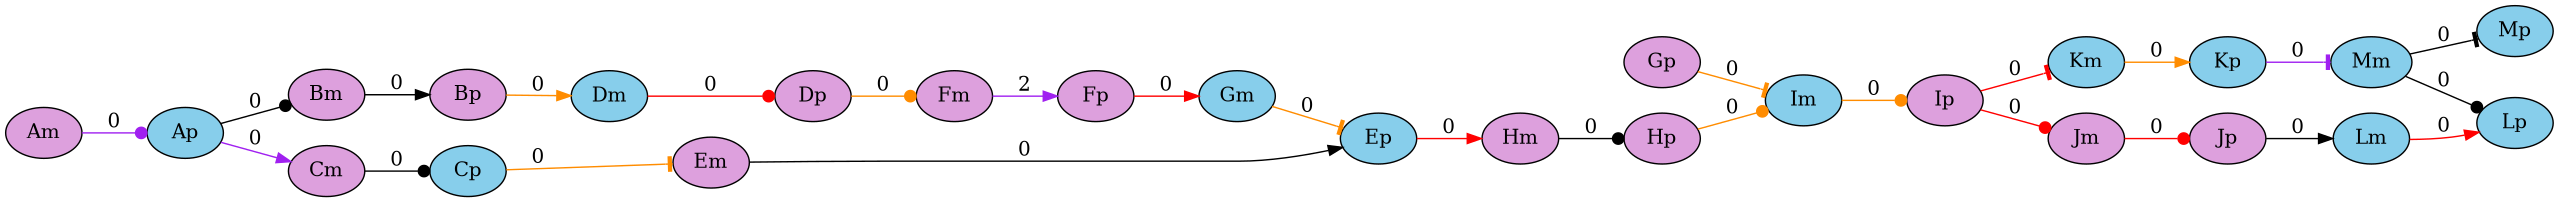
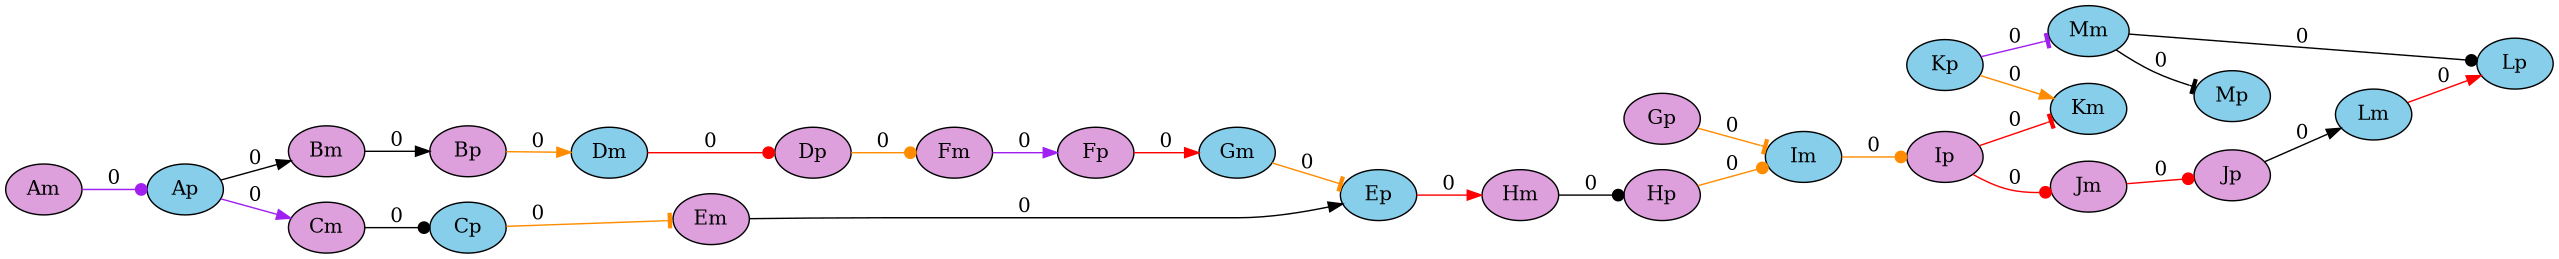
  digraph {
    rankdir=LR
    node [fillcolor=plum style=filled]
    edge [arrowhead=dot color=black]
    Ap [fillcolor=skyblue]
    Am
    Bm
    Cm
    Bp
    Cp [fillcolor=skyblue]
    Dm [fillcolor=skyblue]
    Em
    Dp
    Fm
    Ep [fillcolor=skyblue]
    Hm
    Fp
    Gm [fillcolor=skyblue]
    Hp
    Im [fillcolor=skyblue]
    Gp
    Ip
    Km [fillcolor=skyblue]
    Jm
    Kp [fillcolor=skyblue]
    Jp
    Mm [fillcolor=skyblue]
    Lm [fillcolor=skyblue]
    Mp [fillcolor=skyblue]
    Lp [fillcolor=skyblue]
-   Ap -> Bm [label=0]
+   Ap -> Bm [arrowhead=normal label=0]
    Ap -> Cm [arrowhead=normal color=purple label=0]
    Am -> Ap [color=purple label=0]
    Bm -> Bp [arrowhead=normal label=0]
    Cm -> Cp [label=0]
    Bp -> Dm [arrowhead=normal color=darkorange label=0]
    Cp -> Em [arrowhead=tee color=darkorange label=0]
    Dm -> Dp [color=red label=0]
    Em -> Ep [arrowhead=normal label=0]
    Dp -> Fm [color=darkorange label=0]
-   Fm -> Fp [arrowhead=normal color=purple label=2]
+   Fm -> Fp [arrowhead=normal color=purple label=0]
    Ep -> Hm [arrowhead=normal color=red label=0]
    Hm -> Hp [label=0]
    Fp -> Gm [arrowhead=normal color=red label=0]
    Gm -> Ep [arrowhead=tee color=darkorange label=0]
    Hp -> Im [color=darkorange label=0]
    Im -> Ip [color=darkorange label=0]
    Gp -> Im [arrowhead=tee color=darkorange label=0]
    Ip -> Km [arrowhead=tee color=red label=0]
    Ip -> Jm [color=red label=0]
-   Km -> Kp [arrowhead=normal color=darkorange label=0]
+   Kp -> Km [arrowhead=normal color=darkorange label=0]
    Jm -> Jp [color=red label=0]
    Kp -> Mm [arrowhead=tee color=purple label=0]
    Jp -> Lm [arrowhead=normal label=0]
    Mm -> Mp [arrowhead=tee label=0]
    Mm -> Lp [label=0]
    Lm -> Lp [arrowhead=normal color=red label=0]
  }
